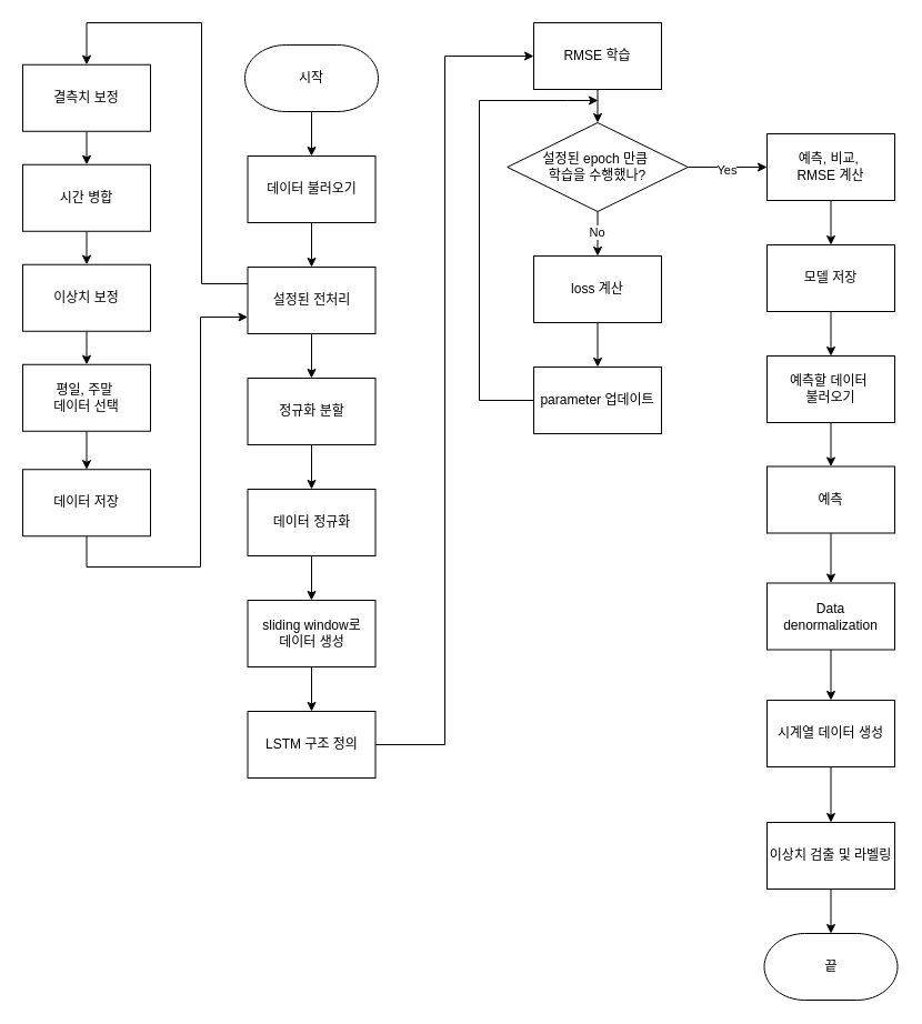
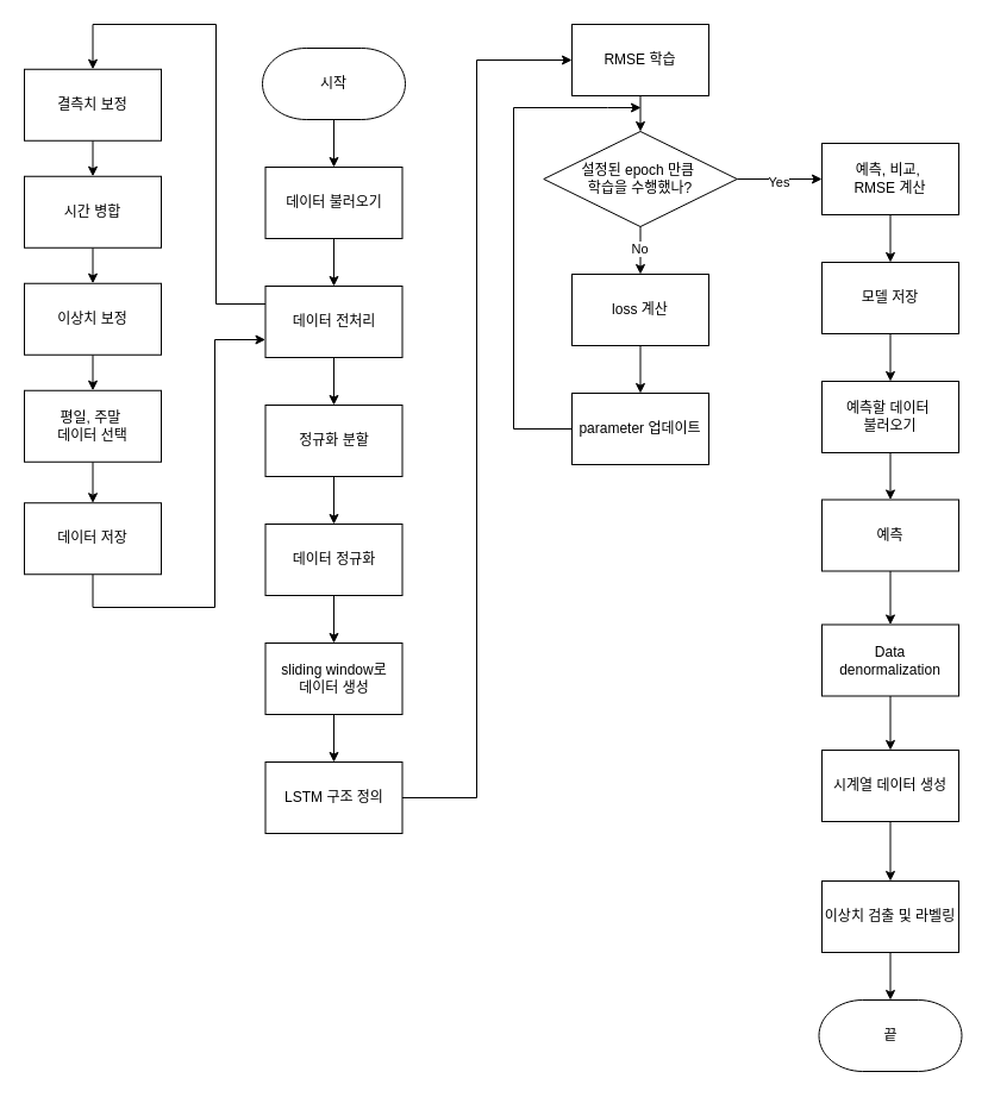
  <mxCell id="0" />
  <mxCell id="1" parent="0" />
  <mxCell id="2" value="시작" style="strokeWidth=1;html=1;shape=mxgraph.flowchart.terminator;whiteSpace=wrap;" vertex="1" parent="1"><mxGeometry x="220" y="40" width="120" height="60" as="geometry" /></mxCell>
  <mxCell id="3" style="edgeStyle=orthogonalEdgeStyle;rounded=0;orthogonalLoop=1;jettySize=auto;html=1;exitX=0.5;exitY=1;exitDx=0;exitDy=0;entryX=0.5;entryY=0;entryDx=0;entryDy=0;" edge="1" parent="1" source="4" target="11"><mxGeometry relative="1" as="geometry" /></mxCell>
  <mxCell id="4" value="데이터 불러오기" style="rounded=0;whiteSpace=wrap;html=1;" vertex="1" parent="1"><mxGeometry x="222.5" y="140" width="115" height="60" as="geometry" /></mxCell>
  <mxCell id="5" style="edgeStyle=orthogonalEdgeStyle;rounded=0;orthogonalLoop=1;jettySize=auto;html=1;exitX=0.5;exitY=1;exitDx=0;exitDy=0;entryX=0.5;entryY=0;entryDx=0;entryDy=0;" edge="1" parent="1" source="6" target="8"><mxGeometry relative="1" as="geometry" /></mxCell>
  <mxCell id="6" value="결측치 보정" style="rounded=0;whiteSpace=wrap;html=1;" vertex="1" parent="1"><mxGeometry x="20" y="57.75" width="115" height="60" as="geometry" /></mxCell>
  <mxCell id="7" style="edgeStyle=orthogonalEdgeStyle;rounded=0;orthogonalLoop=1;jettySize=auto;html=1;exitX=0.5;exitY=1;exitDx=0;exitDy=0;entryX=0.5;entryY=0;entryDx=0;entryDy=0;" edge="1" parent="1" source="8" target="35"><mxGeometry relative="1" as="geometry" /></mxCell>
  <mxCell id="8" value="시간 병합" style="rounded=0;whiteSpace=wrap;html=1;" vertex="1" parent="1"><mxGeometry x="20" y="147.75" width="115" height="60" as="geometry" /></mxCell>
  <mxCell id="9" style="edgeStyle=orthogonalEdgeStyle;rounded=0;orthogonalLoop=1;jettySize=auto;html=1;exitX=0.5;exitY=1;exitDx=0;exitDy=0;entryX=0.5;entryY=0;entryDx=0;entryDy=0;" edge="1" parent="1" source="11" target="13"><mxGeometry relative="1" as="geometry" /></mxCell>
  <mxCell id="10" style="edgeStyle=orthogonalEdgeStyle;rounded=0;orthogonalLoop=1;jettySize=auto;html=1;exitX=0;exitY=0.25;exitDx=0;exitDy=0;entryX=0.5;entryY=0;entryDx=0;entryDy=0;" edge="1" parent="1" source="11" target="6"><mxGeometry relative="1" as="geometry"><mxPoint y="20" as="targetPoint" x="60" /><Array as="points"><mxPoint x="181" y="255" /><mxPoint x="181" y="20" /><mxPoint x="78" y="20" /></Array></mxGeometry></mxCell>
- <mxCell id="11" value="설정된 전처리" style="rounded=0;whiteSpace=wrap;html=1;" vertex="1" parent="1"><mxGeometry x="222.5" y="240" width="115" height="60" as="geometry" /></mxCell>
+ <mxCell id="11" value="데이터 전처리" style="rounded=0;whiteSpace=wrap;html=1;" vertex="1" parent="1"><mxGeometry x="222.5" y="240" width="115" height="60" as="geometry" /></mxCell>
  <mxCell id="12" style="edgeStyle=orthogonalEdgeStyle;rounded=0;orthogonalLoop=1;jettySize=auto;html=1;exitX=0.5;exitY=1;exitDx=0;exitDy=0;entryX=0.5;entryY=0;entryDx=0;entryDy=0;" edge="1" parent="1" source="13" target="15"><mxGeometry relative="1" as="geometry" /></mxCell>
  <mxCell id="13" value="정규화 분할" style="rounded=0;whiteSpace=wrap;html=1;" vertex="1" parent="1"><mxGeometry x="222.5" y="340" width="115" height="60" as="geometry" /></mxCell>
  <mxCell id="14" style="edgeStyle=orthogonalEdgeStyle;rounded=0;orthogonalLoop=1;jettySize=auto;html=1;exitX=0.5;exitY=1;exitDx=0;exitDy=0;entryX=0.5;entryY=0;entryDx=0;entryDy=0;" edge="1" parent="1" source="15" target="17"><mxGeometry relative="1" as="geometry" /></mxCell>
  <mxCell id="15" value="데이터 정규화" style="rounded=0;whiteSpace=wrap;html=1;" vertex="1" parent="1"><mxGeometry x="222.5" y="440" width="115" height="60" as="geometry" /></mxCell>
  <mxCell id="16" style="edgeStyle=orthogonalEdgeStyle;rounded=0;orthogonalLoop=1;jettySize=auto;html=1;exitX=0.5;exitY=1;exitDx=0;exitDy=0;entryX=0.5;entryY=0;entryDx=0;entryDy=0;" edge="1" parent="1" source="17" target="19"><mxGeometry relative="1" as="geometry" /></mxCell>
  <mxCell id="17" value="&lt;div&gt;sliding window로&lt;/div&gt;데이터 생성" style="rounded=0;whiteSpace=wrap;html=1;" vertex="1" parent="1"><mxGeometry x="222.5" y="540" width="115" height="60" as="geometry" /></mxCell>
  <mxCell id="18" style="edgeStyle=orthogonalEdgeStyle;rounded=0;orthogonalLoop=1;jettySize=auto;html=1;exitX=1;exitY=0.5;exitDx=0;exitDy=0;" edge="1" parent="1" source="19"><mxGeometry relative="1" as="geometry"><mxPoint x="480" y="50" as="targetPoint" /><Array as="points"><mxPoint x="400" y="670" /><mxPoint x="400" y="50" /></Array></mxGeometry></mxCell>
  <mxCell id="19" value="LSTM 구조 정의" style="rounded=0;whiteSpace=wrap;html=1;" vertex="1" parent="1"><mxGeometry x="222.5" y="640" width="115" height="60" as="geometry" /></mxCell>
  <mxCell id="20" value="" style="endArrow=classic;html=1;rounded=0;exitX=0.5;exitY=1;exitDx=0;exitDy=0;exitPerimeter=0;entryX=0.5;entryY=0;entryDx=0;entryDy=0;" edge="1" parent="1" source="2" target="4"><mxGeometry width="50" height="50" relative="1" as="geometry"><mxPoint x="400" y="390" as="sourcePoint" /><mxPoint x="450" y="340" as="targetPoint" /></mxGeometry></mxCell>
  <mxCell id="21" style="edgeStyle=orthogonalEdgeStyle;rounded=0;orthogonalLoop=1;jettySize=auto;html=1;exitX=0.5;exitY=1;exitDx=0;exitDy=0;entryX=0.5;entryY=0;entryDx=0;entryDy=0;" edge="1" parent="1" source="22" target="27"><mxGeometry relative="1" as="geometry" /></mxCell>
  <mxCell id="22" value="RMSE 학습" style="rounded=0;whiteSpace=wrap;html=1;" vertex="1" parent="1"><mxGeometry x="480" y="20" width="115" height="60" as="geometry" /></mxCell>
  <mxCell id="23" style="edgeStyle=orthogonalEdgeStyle;rounded=0;orthogonalLoop=1;jettySize=auto;html=1;exitX=0.5;exitY=1;exitDx=0;exitDy=0;" edge="1" parent="1" source="27" target="29"><mxGeometry relative="1" as="geometry" /></mxCell>
  <mxCell id="24" value="No" style="edgeLabel;html=1;align=center;verticalAlign=middle;resizable=0;points=[];" vertex="1" connectable="0" parent="23"><mxGeometry x="-0.1" y="-1" relative="1" as="geometry"><mxPoint as="offset" /></mxGeometry></mxCell>
  <mxCell id="25" style="edgeStyle=orthogonalEdgeStyle;rounded=0;orthogonalLoop=1;jettySize=auto;html=1;exitX=1;exitY=0.5;exitDx=0;exitDy=0;entryX=0;entryY=0.5;entryDx=0;entryDy=0;" edge="1" parent="1" source="27" target="33"><mxGeometry relative="1" as="geometry" /></mxCell>
  <mxCell id="26" value="Yes" style="edgeLabel;html=1;align=center;verticalAlign=middle;resizable=0;points=[];" vertex="1" connectable="0" parent="25"><mxGeometry x="-0.011" y="-2" relative="1" as="geometry"><mxPoint as="offset" /></mxGeometry></mxCell>
  <mxCell id="27" value="설정된 epoch 만큼&amp;nbsp;&lt;div&gt;학습을 수행했나?&lt;/div&gt;" style="rhombus;whiteSpace=wrap;html=1;" vertex="1" parent="1"><mxGeometry x="456.25" y="110" width="162.5" height="80" as="geometry" /></mxCell>
  <mxCell id="28" style="edgeStyle=orthogonalEdgeStyle;rounded=0;orthogonalLoop=1;jettySize=auto;html=1;exitX=0.5;exitY=1;exitDx=0;exitDy=0;entryX=0.5;entryY=0;entryDx=0;entryDy=0;" edge="1" parent="1" source="29" target="31"><mxGeometry relative="1" as="geometry" /></mxCell>
  <mxCell id="29" value="loss 계산" style="rounded=0;whiteSpace=wrap;html=1;" vertex="1" parent="1"><mxGeometry x="480" y="230" width="115" height="60" as="geometry" /></mxCell>
  <mxCell id="30" style="edgeStyle=orthogonalEdgeStyle;rounded=0;orthogonalLoop=1;jettySize=auto;html=1;exitX=0;exitY=0.5;exitDx=0;exitDy=0;" edge="1" parent="1" source="31"><mxGeometry relative="1" as="geometry"><mxPoint x="538" y="90" as="targetPoint" /><Array as="points"><mxPoint x="431" y="360" /><mxPoint x="431" y="90" /><mxPoint x="510" y="90" /></Array></mxGeometry></mxCell>
  <mxCell id="31" value="parameter 업데이트" style="rounded=0;whiteSpace=wrap;html=1;" vertex="1" parent="1"><mxGeometry x="480" y="330" width="115" height="60" as="geometry" /></mxCell>
  <mxCell id="32" style="edgeStyle=orthogonalEdgeStyle;rounded=0;orthogonalLoop=1;jettySize=auto;html=1;exitX=0.5;exitY=1;exitDx=0;exitDy=0;entryX=0.5;entryY=0;entryDx=0;entryDy=0;" edge="1" parent="1" source="33" target="41"><mxGeometry relative="1" as="geometry" /></mxCell>
  <mxCell id="33" value="예측, 비교,&amp;nbsp;&lt;div&gt;RMSE 계산&lt;/div&gt;" style="rounded=0;whiteSpace=wrap;html=1;" vertex="1" parent="1"><mxGeometry x="690" y="120" width="115" height="60" as="geometry" /></mxCell>
  <mxCell id="34" style="edgeStyle=orthogonalEdgeStyle;rounded=0;orthogonalLoop=1;jettySize=auto;html=1;exitX=0.5;exitY=1;exitDx=0;exitDy=0;entryX=0.5;entryY=0;entryDx=0;entryDy=0;" edge="1" parent="1" source="35" target="37"><mxGeometry relative="1" as="geometry" /></mxCell>
  <mxCell id="35" value="이상치 보정" style="rounded=0;whiteSpace=wrap;html=1;" vertex="1" parent="1"><mxGeometry x="20" y="237.75" width="115" height="60" as="geometry" /></mxCell>
  <mxCell id="36" style="edgeStyle=orthogonalEdgeStyle;rounded=0;orthogonalLoop=1;jettySize=auto;html=1;exitX=0.5;exitY=1;exitDx=0;exitDy=0;entryX=0.5;entryY=0;entryDx=0;entryDy=0;" edge="1" parent="1" source="37" target="39"><mxGeometry relative="1" as="geometry" /></mxCell>
  <mxCell id="37" value="평일, 주말&amp;nbsp;&lt;div&gt;데이터 선택&lt;/div&gt;" style="rounded=0;whiteSpace=wrap;html=1;" vertex="1" parent="1"><mxGeometry x="20" y="327.75" width="115" height="60" as="geometry" /></mxCell>
  <mxCell id="38" style="edgeStyle=orthogonalEdgeStyle;rounded=0;orthogonalLoop=1;jettySize=auto;html=1;exitX=0.5;exitY=1;exitDx=0;exitDy=0;entryX=0;entryY=0.75;entryDx=0;entryDy=0;" edge="1" parent="1" source="39" target="11"><mxGeometry relative="1" as="geometry"><mxPoint x="180" y="280" as="targetPoint" /><Array as="points"><mxPoint x="78" y="510" /><mxPoint x="180" y="510" /><mxPoint x="180" y="285" /></Array></mxGeometry></mxCell>
  <mxCell id="39" value="데이터 저장" style="rounded=0;whiteSpace=wrap;html=1;" vertex="1" parent="1"><mxGeometry x="20" y="422.25" width="115" height="60" as="geometry" /></mxCell>
  <mxCell id="40" style="edgeStyle=orthogonalEdgeStyle;rounded=0;orthogonalLoop=1;jettySize=auto;html=1;exitX=0.5;exitY=1;exitDx=0;exitDy=0;entryX=0.5;entryY=0;entryDx=0;entryDy=0;" edge="1" parent="1" source="41" target="43"><mxGeometry relative="1" as="geometry" /></mxCell>
  <mxCell id="41" value="모델 저장" style="rounded=0;whiteSpace=wrap;html=1;" vertex="1" parent="1"><mxGeometry x="690" y="220" width="115" height="60" as="geometry" /></mxCell>
  <mxCell id="42" style="edgeStyle=orthogonalEdgeStyle;rounded=0;orthogonalLoop=1;jettySize=auto;html=1;exitX=0.5;exitY=1;exitDx=0;exitDy=0;entryX=0.5;entryY=0;entryDx=0;entryDy=0;" edge="1" parent="1" source="43" target="45"><mxGeometry relative="1" as="geometry" /></mxCell>
  <mxCell id="43" value="예측할 데이터&amp;nbsp;&lt;div&gt;불러오기&lt;/div&gt;" style="rounded=0;whiteSpace=wrap;html=1;" vertex="1" parent="1"><mxGeometry x="690" y="320" width="115" height="60" as="geometry" /></mxCell>
  <mxCell id="44" style="edgeStyle=orthogonalEdgeStyle;rounded=0;orthogonalLoop=1;jettySize=auto;html=1;exitX=0.5;exitY=1;exitDx=0;exitDy=0;entryX=0.5;entryY=0;entryDx=0;entryDy=0;" edge="1" parent="1" source="45" target="47"><mxGeometry relative="1" as="geometry" /></mxCell>
  <mxCell id="45" value="예측" style="rounded=0;whiteSpace=wrap;html=1;" vertex="1" parent="1"><mxGeometry x="690" y="419.5" width="115" height="60" as="geometry" /></mxCell>
  <mxCell id="46" style="edgeStyle=orthogonalEdgeStyle;rounded=0;orthogonalLoop=1;jettySize=auto;html=1;exitX=0.5;exitY=1;exitDx=0;exitDy=0;entryX=0.5;entryY=0;entryDx=0;entryDy=0;" edge="1" parent="1" source="47" target="49"><mxGeometry relative="1" as="geometry" /></mxCell>
  <mxCell id="47" value="&lt;div&gt;Data&lt;/div&gt;&lt;div&gt;&lt;span style=&quot;background-color: initial;&quot;&gt;denormalization&lt;/span&gt;&lt;br&gt;&lt;/div&gt;" style="rounded=0;whiteSpace=wrap;html=1;" vertex="1" parent="1"><mxGeometry x="690" y="524.5" width="115" height="60" as="geometry" /></mxCell>
  <mxCell id="48" style="edgeStyle=orthogonalEdgeStyle;rounded=0;orthogonalLoop=1;jettySize=auto;html=1;exitX=0.5;exitY=1;exitDx=0;exitDy=0;entryX=0.5;entryY=0;entryDx=0;entryDy=0;" edge="1" parent="1" source="49" target="50"><mxGeometry relative="1" as="geometry" /></mxCell>
  <mxCell id="49" value="시계열 데이터 생성" style="rounded=0;whiteSpace=wrap;html=1;" vertex="1" parent="1"><mxGeometry x="690" y="630" width="115" height="60" as="geometry" /></mxCell>
  <mxCell id="50" value="이상치 검출 및 라벨링" style="rounded=0;whiteSpace=wrap;html=1;" vertex="1" parent="1"><mxGeometry x="690" y="740" width="115" height="60" as="geometry" /></mxCell>
  <mxCell id="51" value="끝" style="strokeWidth=1;html=1;shape=mxgraph.flowchart.terminator;whiteSpace=wrap;" vertex="1" parent="1"><mxGeometry x="687.5" y="840" width="120" height="60" as="geometry" /></mxCell>
  <mxCell id="52" style="edgeStyle=orthogonalEdgeStyle;rounded=0;orthogonalLoop=1;jettySize=auto;html=1;exitX=0.5;exitY=1;exitDx=0;exitDy=0;entryX=0.5;entryY=0;entryDx=0;entryDy=0;entryPerimeter=0;" edge="1" parent="1" source="50" target="51"><mxGeometry relative="1" as="geometry" /></mxCell>
